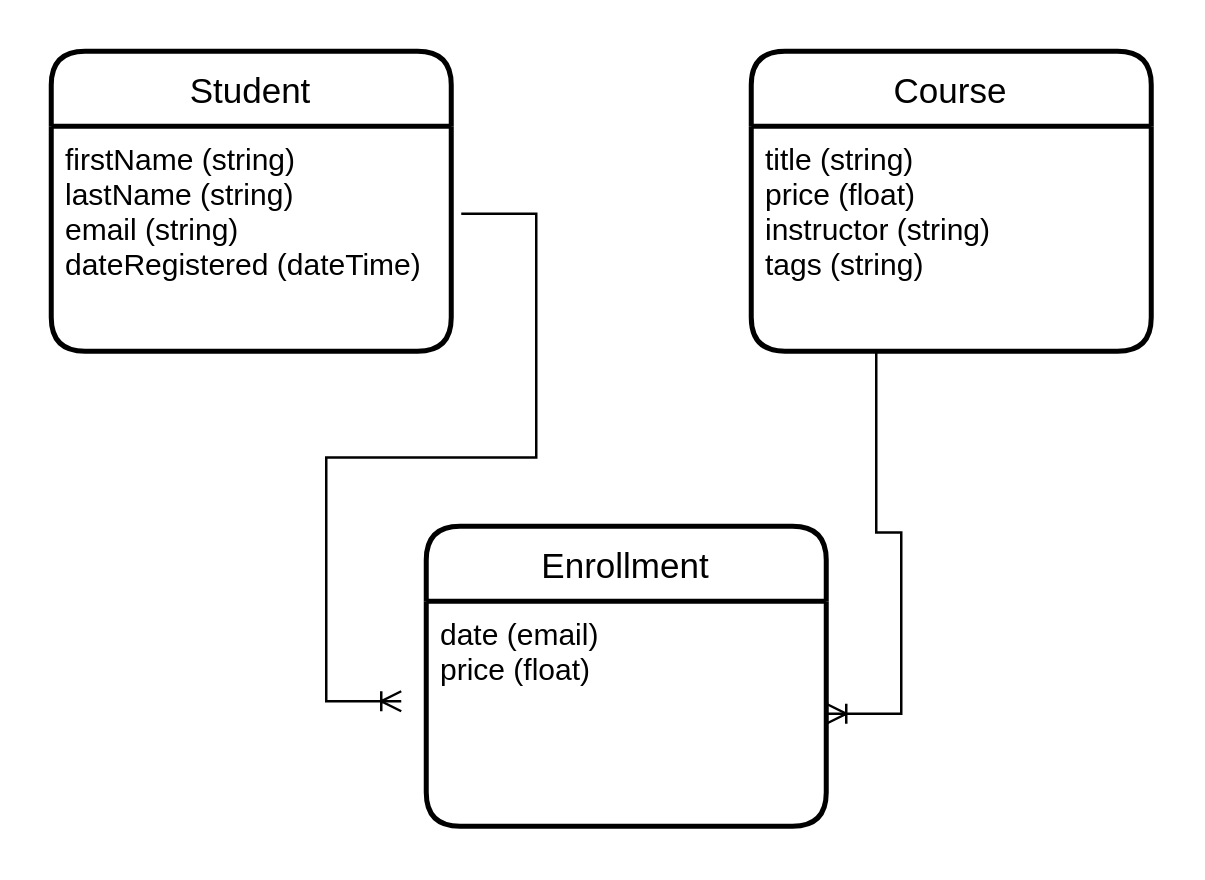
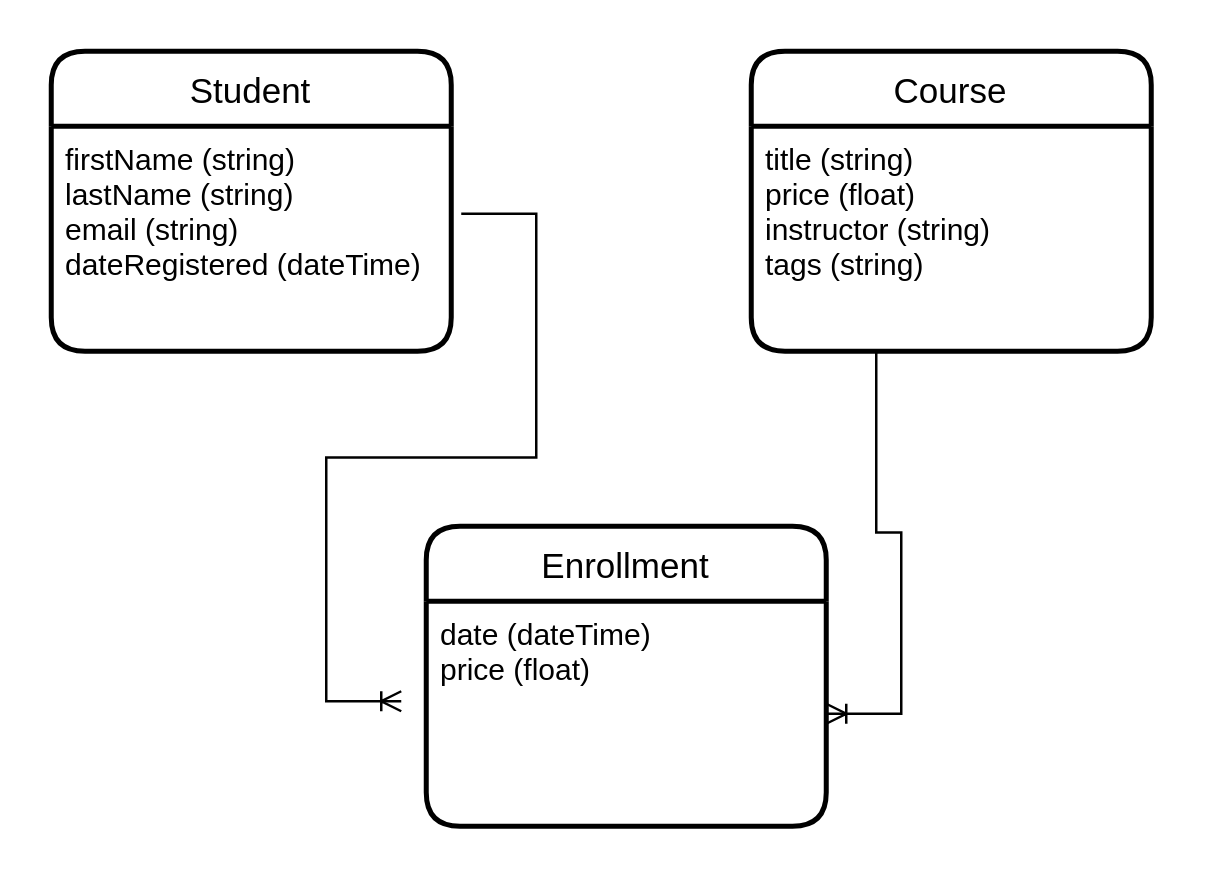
  <mxCell id="0" />
  <mxCell id="1" parent="0" />
  <mxCell id="2" value="Student" style="swimlane;childLayout=stackLayout;horizontal=1;startSize=30;horizontalStack=0;rounded=1;fontSize=14;fontStyle=0;strokeWidth=2;resizeParent=0;resizeLast=1;shadow=0;dashed=0;align=center;" vertex="1" parent="1"><mxGeometry x="20" y="20" width="160" height="120" as="geometry" /></mxCell>
  <mxCell id="3" value="firstName (string)&#10;lastName (string)&#10;email (string)&#10;dateRegistered (dateTime)" style="align=left;strokeColor=none;fillColor=none;spacingLeft=4;fontSize=12;verticalAlign=top;resizable=0;rotatable=0;part=1;" vertex="1" parent="2"><mxGeometry y="30" width="160" height="90" as="geometry" /></mxCell>
  <mxCell id="4" value="Course" style="swimlane;childLayout=stackLayout;horizontal=1;startSize=30;horizontalStack=0;rounded=1;fontSize=14;fontStyle=0;strokeWidth=2;resizeParent=0;resizeLast=1;shadow=0;dashed=0;align=center;" vertex="1" parent="1"><mxGeometry x="300" y="20" width="160" height="120" as="geometry" /></mxCell>
  <mxCell id="5" value="title (string)&#10;price (float)&#10;instructor (string)&#10;tags (string)" style="align=left;strokeColor=none;fillColor=none;spacingLeft=4;fontSize=12;verticalAlign=top;resizable=0;rotatable=0;part=1;" vertex="1" parent="4"><mxGeometry y="30" width="160" height="90" as="geometry" /></mxCell>
  <mxCell id="6" value="Enrollment" style="swimlane;childLayout=stackLayout;horizontal=1;startSize=30;horizontalStack=0;rounded=1;fontSize=14;fontStyle=0;strokeWidth=2;resizeParent=0;resizeLast=1;shadow=0;dashed=0;align=center;" vertex="1" parent="1"><mxGeometry x="170" y="210" width="160" height="120" as="geometry" /></mxCell>
- <mxCell id="7" value="date (email)&#10;price (float)" style="align=left;strokeColor=none;fillColor=none;spacingLeft=4;fontSize=12;verticalAlign=top;resizable=0;rotatable=0;part=1;" vertex="1" parent="6"><mxGeometry y="30" width="160" height="90" as="geometry" /></mxCell>
+ <mxCell id="7" value="date (dateTime)&#10;price (float)" style="align=left;strokeColor=none;fillColor=none;spacingLeft=4;fontSize=12;verticalAlign=top;resizable=0;rotatable=0;part=1;" vertex="1" parent="6"><mxGeometry y="30" width="160" height="90" as="geometry" /></mxCell>
  <mxCell id="8" value="" style="edgeStyle=entityRelationEdgeStyle;fontSize=12;html=1;endArrow=ERoneToMany;rounded=0;exitX=1.025;exitY=0.389;exitDx=0;exitDy=0;exitPerimeter=0;" edge="1" parent="1" source="3"><mxGeometry width="100" height="100" relative="1" as="geometry"><mxPoint x="30" y="270" as="sourcePoint" /><mxPoint x="160" y="280" as="targetPoint" /></mxGeometry></mxCell>
  <mxCell id="9" value="" style="edgeStyle=entityRelationEdgeStyle;fontSize=12;html=1;endArrow=ERoneToMany;rounded=0;entryX=1;entryY=0.5;entryDx=0;entryDy=0;exitX=0.5;exitY=1;exitDx=0;exitDy=0;" edge="1" parent="1" source="5" target="7"><mxGeometry width="100" height="100" relative="1" as="geometry"><mxPoint x="470" y="83" as="sourcePoint" /><mxPoint x="440" y="220" as="targetPoint" /></mxGeometry></mxCell>
